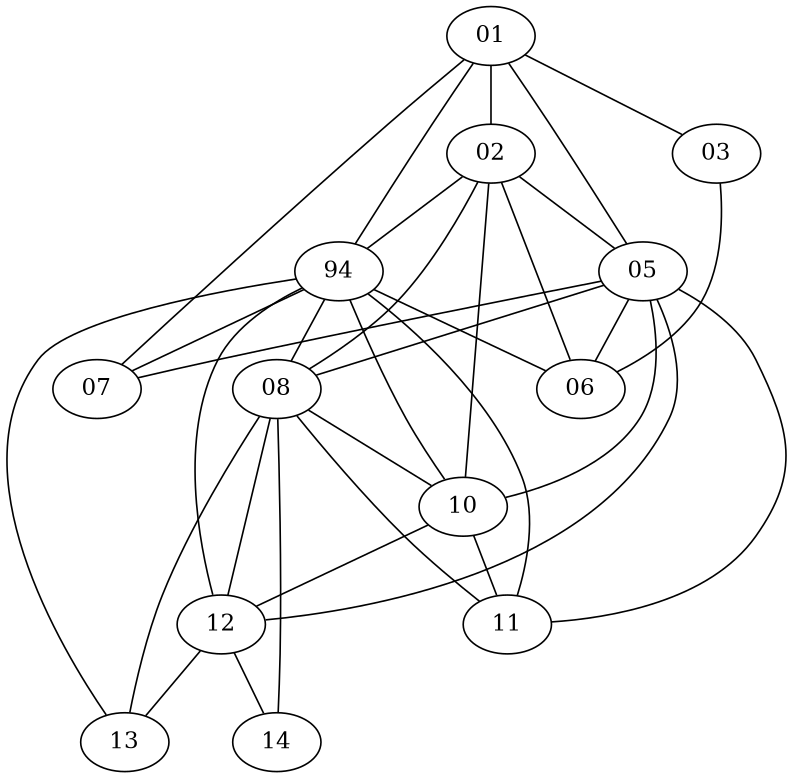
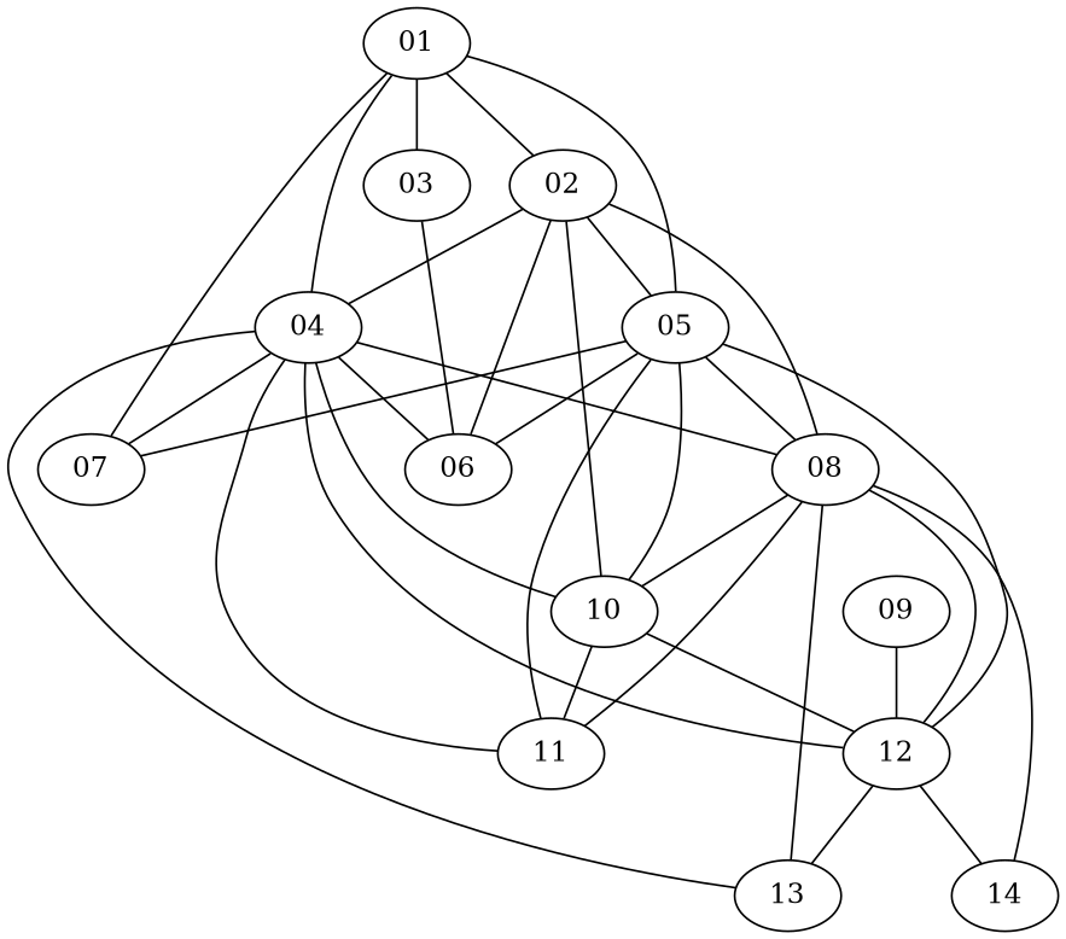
  graph {
    splines=true
    01
    02
    03
-   04 [label=94]
+   04
    05
    07
    06
    08
    10
    11
    12
    13
    14
+   09
    01 -- 02
    01 -- 03
    01 -- 04
    01 -- 05
    01 -- 07
    02 -- 04
    02 -- 05
    02 -- 06
    02 -- 08
    02 -- 10
    03 -- 06
    04 -- 07
    04 -- 06
    04 -- 08
    04 -- 10
    04 -- 11
    04 -- 12
    04 -- 13
    05 -- 07
    05 -- 06
    05 -- 08
    05 -- 10
    05 -- 11
    05 -- 12
    08 -- 10
    08 -- 11
    08 -- 12
    08 -- 13
    08 -- 14
    10 -- 11
    10 -- 12
    12 -- 13
    12 -- 14
+   09 -- 12
  }
